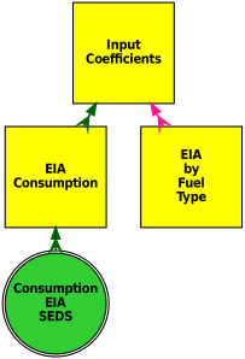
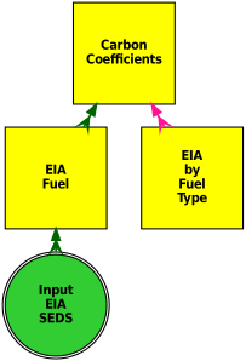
  digraph {
    nodesep=0.75
    node [fillcolor=yellow fixedsize=true fontname="Helvetica-Narrow-Bold" fontsize=20 penwidth=2 shape=box style=filled]
    edge [arrowhead=crow arrowsize=1.75 color=darkgreen dir=both penwidth=3]
-   n1 [height=2.2 label="Input\nCoefficients" width=2.2]
-   n2 [height=2.2 label="EIA\nConsumption" width=2.2]
+   n1 [height=2.2 label="Carbon\nCoefficients" width=2.2]
+   n2 [height=2.2 label="EIA\nFuel" width=2.2]
    n3 [height=2.2 label="EIA\nby\nFuel\nType" width=2.2]
-   n4 [fillcolor=limegreen height=2.2 label="Consumption\nEIA\nSEDS" shape=doublecircle width=2.2]
+   n4 [fillcolor=limegreen height=2.2 label="Input\nEIA\nSEDS" shape=doublecircle width=2.2]
    n1 -> n2
    n1 -> n3 [color=deeppink]
    n2 -> n4
  }
